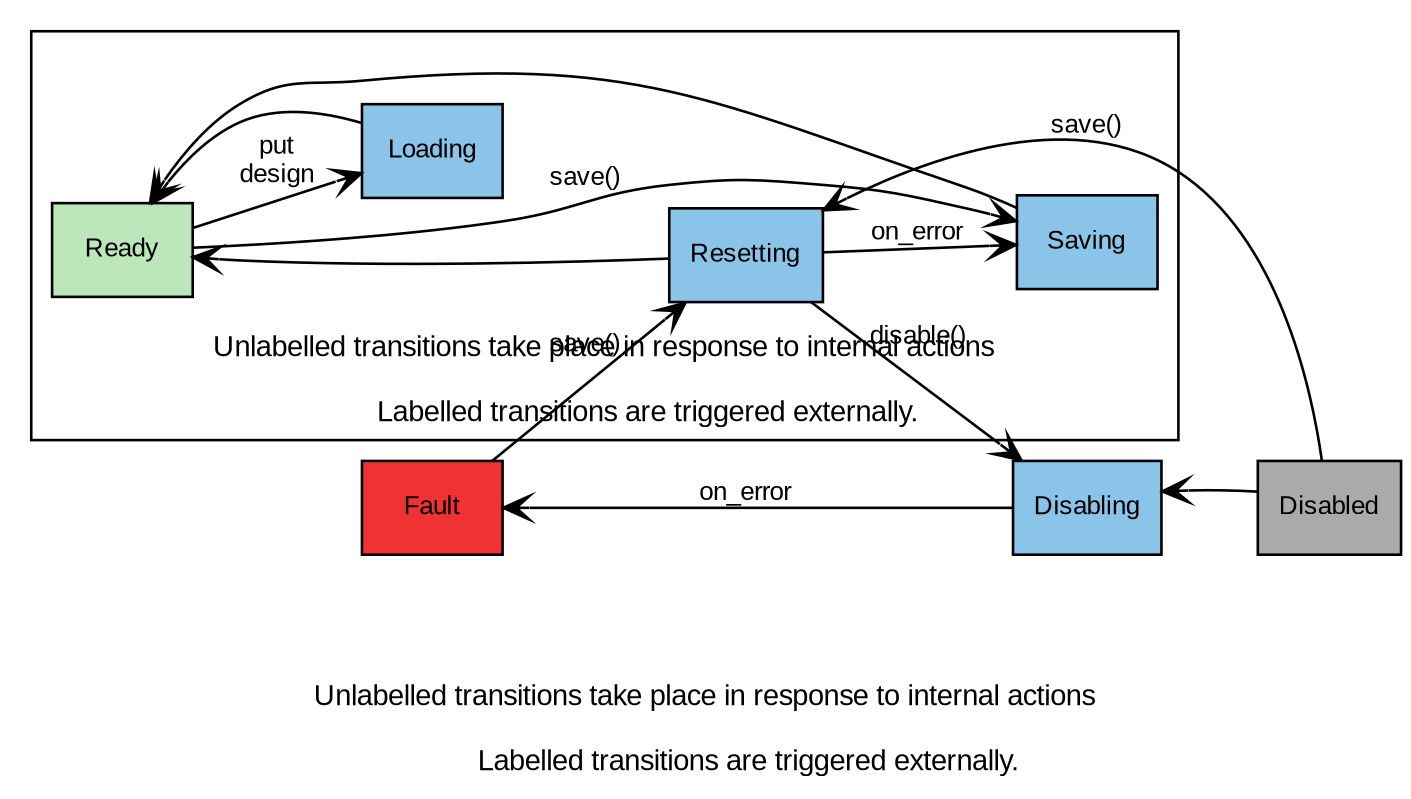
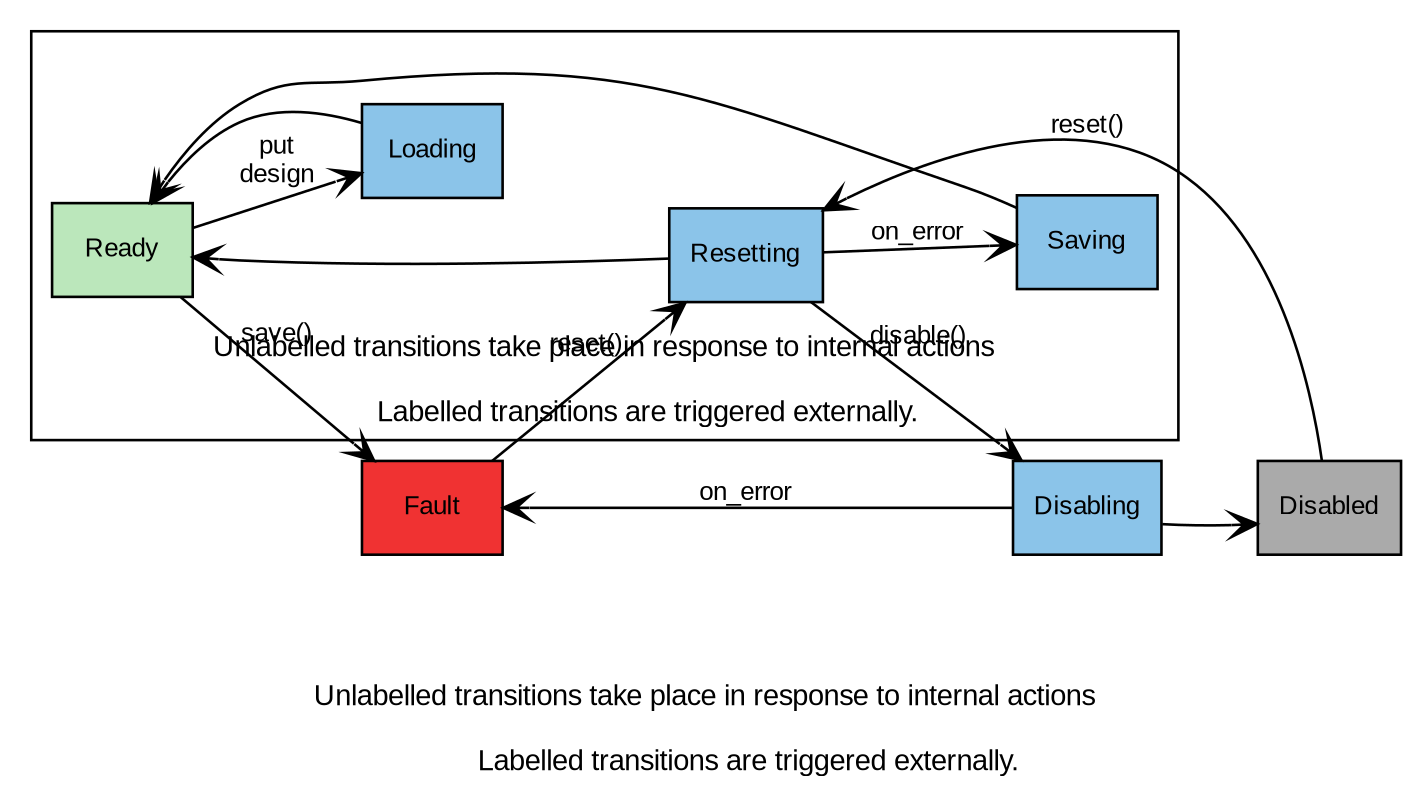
  digraph {
    compound=true
    fontname=Arial
    fontsize=11
    label="Unlabelled transitions take place in response to internal actions\n\n           Labelled transitions are triggered externally."
    labelloc=bottom
    newrank=true
    rankdir=LR
    node [fillcolor="#8BC4E9" fontname=Arial fontsize=10 shape=rect style=filled]
    edge [arrowhead=vee fontname=Arial fontsize=10]
    Ready [fillcolor="#BBE7BB"]
    Saving
    Loading
    Resetting
    Disabling
    Fault [fillcolor="#F03232"]
    Disabled [fillcolor="#AAAAAA"]
    subgraph cluster_1 {
      Ready
      Saving
      Loading
      Resetting
    }
-   Ready -> Saving [label="save()"]
+   Ready -> Fault [label="save()"]
    Ready -> Loading [label="put\ndesign"]
    Saving -> Ready [weight=0]
    Loading -> Ready [weight=0]
    Resetting -> Ready
    Resetting -> Saving [label=on_error]
    Resetting -> Disabling [label="disable()"]
    Disabling -> Fault [label=on_error]
-   Disabled -> Disabling
-   Fault -> Resetting [label="save()"]
-   Disabled -> Resetting [label="save()"]
+   Disabling -> Disabled
+   Fault -> Resetting [label="reset()"]
+   Disabled -> Resetting [label="reset()"]
  }
